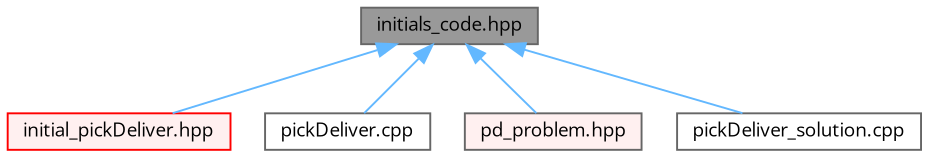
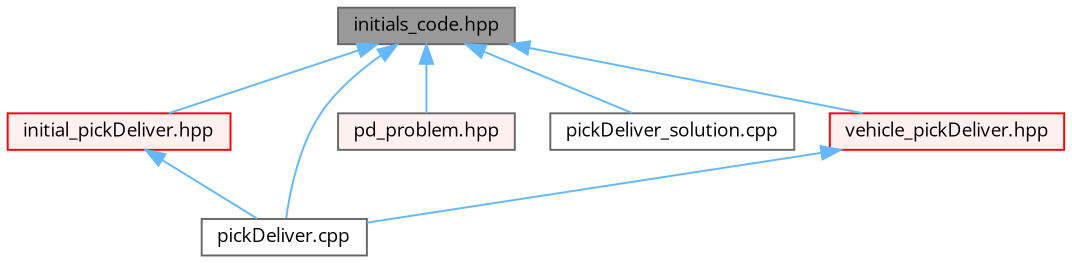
  digraph {
    fontname="Open Sans"
    node [color=grey40 fillcolor="#FFF0F0" fontname="Open Sans" fontsize=10 shape=box style=filled]
    edge [color=steelblue1 dir=back fontname="Open Sans" fontsize=10 labelfontname=Helvetica labelfontsize=10 style=solid]
    n1 [color=gray40 fillcolor=grey60 fontcolor=black height=0.2 label="initials_code.hpp" width=0.4]
    n2 [color=red height=0.2 label="initial_pickDeliver.hpp" width=0.4]
    n3 [fillcolor=white height=0.2 label="pickDeliver.cpp" width=0.4]
    n4 [height=0.2 label="pd_problem.hpp" width=0.4]
    n5 [fillcolor=white height=0.2 label="pickDeliver_solution.cpp" width=0.4]
+   n6 [color=red height=0.2 label="vehicle_pickDeliver.hpp" width=0.4]
    n1 -> n2
    n1 -> n3
    n1 -> n4
    n1 -> n5
+   n1 -> n6
+   n2 -> n3
+   n6 -> n3
  }
